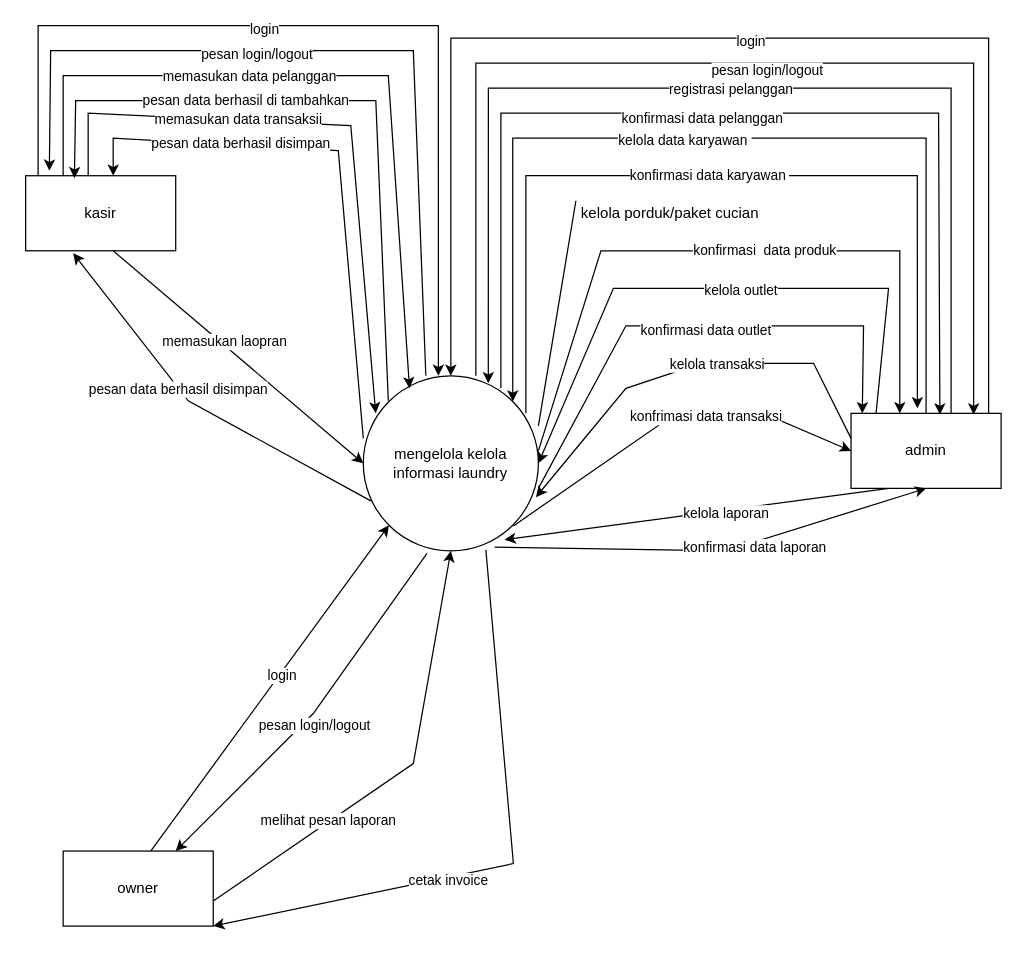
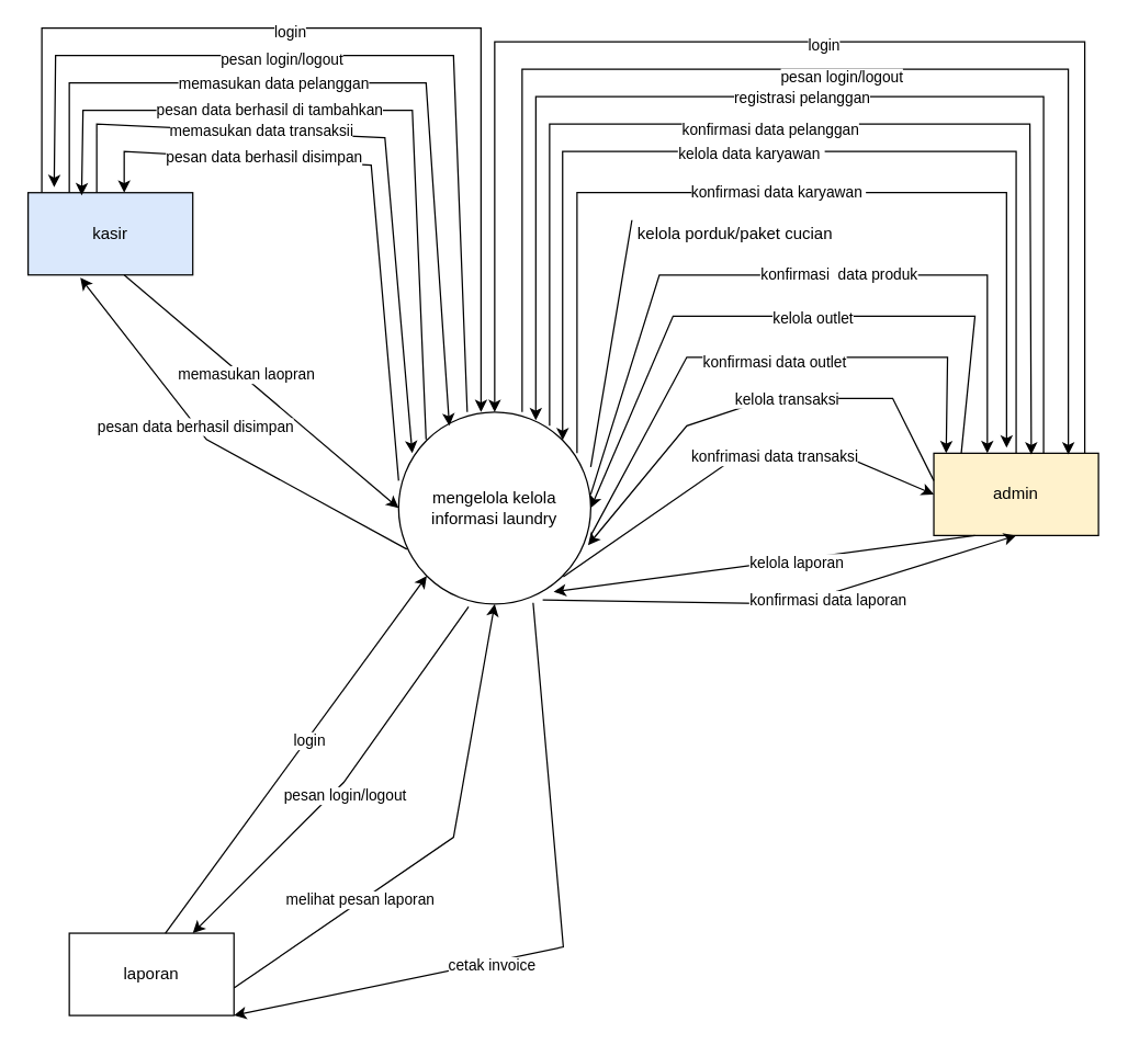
  <mxCell id="0" />
  <mxCell id="1" parent="0" />
  <mxCell id="2" value="mengelola kelola informasi laundry" style="ellipse;whiteSpace=wrap;html=1;aspect=fixed;" vertex="1" parent="1"><mxGeometry x="290" y="300" width="140" height="140" as="geometry" /></mxCell>
  <mxCell id="3" style="edgeStyle=orthogonalEdgeStyle;rounded=0;orthogonalLoop=1;jettySize=auto;html=1;entryX=0.5;entryY=0;entryDx=0;entryDy=0;" edge="1" parent="1" target="2"><mxGeometry relative="1" as="geometry"><mxPoint x="790" y="330" as="sourcePoint" /><Array as="points"><mxPoint x="790" y="30" /><mxPoint x="360" y="30" /></Array></mxGeometry></mxCell>
  <mxCell id="4" value="login" style="edgeLabel;html=1;align=center;verticalAlign=middle;resizable=0;points=[];" vertex="1" connectable="0" parent="3"><mxGeometry x="-0.018" y="2" relative="1" as="geometry"><mxPoint as="offset" /></mxGeometry></mxCell>
  <mxCell id="5" style="edgeStyle=orthogonalEdgeStyle;rounded=0;orthogonalLoop=1;jettySize=auto;html=1;exitX=0.5;exitY=0;exitDx=0;exitDy=0;entryX=1;entryY=0;entryDx=0;entryDy=0;" edge="1" parent="1" source="7" target="2"><mxGeometry relative="1" as="geometry"><Array as="points"><mxPoint x="740" y="110" /><mxPoint x="410" y="110" /></Array></mxGeometry></mxCell>
  <mxCell id="6" value="kelola data karyawan&amp;nbsp;" style="edgeLabel;html=1;align=center;verticalAlign=middle;resizable=0;points=[];" vertex="1" connectable="0" parent="5"><mxGeometry x="0.088" y="1" relative="1" as="geometry"><mxPoint as="offset" /></mxGeometry></mxCell>
- <mxCell id="7" value="admin" style="rounded=0;whiteSpace=wrap;html=1;" vertex="1" parent="1"><mxGeometry x="680" y="330" width="120" height="60" as="geometry" /></mxCell>
- <mxCell id="8" value="kasir" style="rounded=0;whiteSpace=wrap;html=1;" vertex="1" parent="1"><mxGeometry x="20" y="140" width="120" height="60" as="geometry" /></mxCell>
- <mxCell id="9" value="owner" style="rounded=0;whiteSpace=wrap;html=1;" vertex="1" parent="1"><mxGeometry x="50" y="680" width="120" height="60" as="geometry" /></mxCell>
+ <mxCell id="7" value="admin" style="rounded=0;whiteSpace=wrap;html=1;fillColor=#fff2cc;" vertex="1" parent="1"><mxGeometry x="680" y="330" width="120" height="60" as="geometry" /></mxCell>
+ <mxCell id="8" value="kasir" style="rounded=0;whiteSpace=wrap;html=1;fillColor=#dae8fc;" vertex="1" parent="1"><mxGeometry x="20" y="140" width="120" height="60" as="geometry" /></mxCell>
+ <mxCell id="9" value="laporan" style="rounded=0;whiteSpace=wrap;html=1;" vertex="1" parent="1"><mxGeometry x="50" y="680" width="120" height="60" as="geometry" /></mxCell>
  <mxCell id="10" value="" style="endArrow=classic;html=1;rounded=0;entryX=0.817;entryY=0.017;entryDx=0;entryDy=0;entryPerimeter=0;" edge="1" parent="1" target="7"><mxGeometry width="50" height="50" relative="1" as="geometry"><mxPoint x="380" y="300" as="sourcePoint" /><mxPoint x="430" y="250" as="targetPoint" /><Array as="points"><mxPoint x="380" y="50" /><mxPoint x="600" y="50" /><mxPoint x="778" y="50" /></Array></mxGeometry></mxCell>
  <mxCell id="11" value="pesan login/logout" style="edgeLabel;html=1;align=center;verticalAlign=middle;resizable=0;points=[];" vertex="1" connectable="0" parent="10"><mxGeometry x="0.038" y="-5" relative="1" as="geometry"><mxPoint as="offset" /></mxGeometry></mxCell>
  <mxCell id="12" value="" style="endArrow=classic;html=1;rounded=0;entryX=0.714;entryY=0.043;entryDx=0;entryDy=0;entryPerimeter=0;" edge="1" parent="1" target="2"><mxGeometry width="50" height="50" relative="1" as="geometry"><mxPoint x="760" y="330" as="sourcePoint" /><mxPoint x="810" y="280" as="targetPoint" /><Array as="points"><mxPoint x="760" y="70" /><mxPoint x="570" y="70" /><mxPoint x="390" y="70" /></Array></mxGeometry></mxCell>
  <mxCell id="13" value="registrasi pelanggan" style="edgeLabel;html=1;align=center;verticalAlign=middle;resizable=0;points=[];" vertex="1" connectable="0" parent="12"><mxGeometry x="0.009" relative="1" as="geometry"><mxPoint as="offset" /></mxGeometry></mxCell>
  <mxCell id="14" value="" style="endArrow=classic;html=1;rounded=0;entryX=0.592;entryY=0.017;entryDx=0;entryDy=0;entryPerimeter=0;" edge="1" parent="1" target="7"><mxGeometry width="50" height="50" relative="1" as="geometry"><mxPoint x="400" y="310" as="sourcePoint" /><mxPoint x="450" y="260" as="targetPoint" /><Array as="points"><mxPoint x="400" y="90" /><mxPoint x="540" y="90" /><mxPoint x="750" y="90" /></Array></mxGeometry></mxCell>
  <mxCell id="15" value="konfirmasi data pelanggan" style="edgeLabel;html=1;align=center;verticalAlign=middle;resizable=0;points=[];" vertex="1" connectable="0" parent="14"><mxGeometry x="-0.063" y="-3" relative="1" as="geometry"><mxPoint as="offset" /></mxGeometry></mxCell>
  <mxCell id="16" value="" style="endArrow=classic;html=1;rounded=0;entryX=0.442;entryY=-0.067;entryDx=0;entryDy=0;entryPerimeter=0;" edge="1" parent="1" target="7"><mxGeometry width="50" height="50" relative="1" as="geometry"><mxPoint x="420" y="330" as="sourcePoint" /><mxPoint x="470" y="280" as="targetPoint" /><Array as="points"><mxPoint x="420" y="140" /><mxPoint x="580" y="140" /><mxPoint x="733" y="140" /></Array></mxGeometry></mxCell>
  <mxCell id="17" value="konfirmasi data karyawan&amp;nbsp;" style="edgeLabel;html=1;align=center;verticalAlign=middle;resizable=0;points=[];" vertex="1" connectable="0" parent="16"><mxGeometry x="-0.025" y="1" relative="1" as="geometry"><mxPoint as="offset" /></mxGeometry></mxCell>
  <mxCell id="18" value="" style="endArrow=none;html=1;rounded=0;" edge="1" parent="1"><mxGeometry width="50" height="50" relative="1" as="geometry"><mxPoint x="430" y="340" as="sourcePoint" /><mxPoint x="460" y="160" as="targetPoint" /></mxGeometry></mxCell>
  <mxCell id="19" value="kelola porduk/paket cucian" style="text;html=1;align=center;verticalAlign=middle;resizable=0;points=[];autosize=1;strokeColor=none;fillColor=none;" vertex="1" parent="1"><mxGeometry x="450" y="155" width="170" height="30" as="geometry" /></mxCell>
  <mxCell id="20" value="" style="endArrow=classic;html=1;rounded=0;entryX=0.325;entryY=0;entryDx=0;entryDy=0;entryPerimeter=0;" edge="1" parent="1" target="7"><mxGeometry width="50" height="50" relative="1" as="geometry"><mxPoint x="430" y="360" as="sourcePoint" /><mxPoint x="480" y="310" as="targetPoint" /><Array as="points"><mxPoint x="480" y="200" /><mxPoint x="719" y="200" /></Array></mxGeometry></mxCell>
  <mxCell id="21" value="konfirmasi&amp;nbsp; data produk" style="edgeLabel;html=1;align=center;verticalAlign=middle;resizable=0;points=[];" vertex="1" connectable="0" parent="20"><mxGeometry x="0.109" y="1" relative="1" as="geometry"><mxPoint as="offset" /></mxGeometry></mxCell>
  <mxCell id="22" value="" style="endArrow=classic;html=1;rounded=0;entryX=1;entryY=0.5;entryDx=0;entryDy=0;" edge="1" parent="1" target="2"><mxGeometry width="50" height="50" relative="1" as="geometry"><mxPoint x="700" y="330" as="sourcePoint" /><mxPoint x="750" y="280" as="targetPoint" /><Array as="points"><mxPoint x="710" y="230" /><mxPoint x="580" y="230" /><mxPoint x="490" y="230" /></Array></mxGeometry></mxCell>
  <mxCell id="23" value="kelola outlet" style="edgeLabel;html=1;align=center;verticalAlign=middle;resizable=0;points=[];" vertex="1" connectable="0" parent="22"><mxGeometry x="-0.071" y="1" relative="1" as="geometry"><mxPoint x="1" as="offset" /></mxGeometry></mxCell>
  <mxCell id="24" value="" style="endArrow=classic;html=1;rounded=0;entryX=0.075;entryY=0;entryDx=0;entryDy=0;entryPerimeter=0;" edge="1" parent="1" target="7"><mxGeometry width="50" height="50" relative="1" as="geometry"><mxPoint x="430" y="390" as="sourcePoint" /><mxPoint x="480" y="340" as="targetPoint" /><Array as="points"><mxPoint x="500" y="260" /><mxPoint x="590" y="260" /><mxPoint x="690" y="260" /></Array></mxGeometry></mxCell>
  <mxCell id="25" value="konfirmasi data outlet" style="edgeLabel;html=1;align=center;verticalAlign=middle;resizable=0;points=[];" vertex="1" connectable="0" parent="24"><mxGeometry x="0.034" y="-3" relative="1" as="geometry"><mxPoint as="offset" /></mxGeometry></mxCell>
  <mxCell id="26" value="" style="endArrow=classic;html=1;rounded=0;entryX=0.986;entryY=0.693;entryDx=0;entryDy=0;entryPerimeter=0;" edge="1" parent="1" target="2"><mxGeometry width="50" height="50" relative="1" as="geometry"><mxPoint x="680" y="350" as="sourcePoint" /><mxPoint x="730" y="300" as="targetPoint" /><Array as="points"><mxPoint x="650" y="290" /><mxPoint x="560" y="290" /><mxPoint x="500" y="310" /></Array></mxGeometry></mxCell>
  <mxCell id="27" value="kelola transaksi" style="edgeLabel;html=1;align=center;verticalAlign=middle;resizable=0;points=[];" vertex="1" connectable="0" parent="26"><mxGeometry x="-0.129" relative="1" as="geometry"><mxPoint as="offset" /></mxGeometry></mxCell>
  <mxCell id="28" value="" style="endArrow=classic;html=1;rounded=0;entryX=0;entryY=0.5;entryDx=0;entryDy=0;" edge="1" parent="1" target="7"><mxGeometry width="50" height="50" relative="1" as="geometry"><mxPoint x="410" y="420" as="sourcePoint" /><mxPoint x="460" y="370" as="targetPoint" /><Array as="points"><mxPoint x="540" y="330" /><mxPoint x="610" y="330" /></Array></mxGeometry></mxCell>
  <mxCell id="29" value="konfrimasi data transaksi" style="edgeLabel;html=1;align=center;verticalAlign=middle;resizable=0;points=[];" vertex="1" connectable="0" parent="28"><mxGeometry x="0.197" y="-2" relative="1" as="geometry"><mxPoint as="offset" /></mxGeometry></mxCell>
  <mxCell id="30" value="" style="endArrow=classic;html=1;rounded=0;exitX=0.25;exitY=1;exitDx=0;exitDy=0;entryX=0.807;entryY=0.936;entryDx=0;entryDy=0;entryPerimeter=0;" edge="1" parent="1" source="7" target="2"><mxGeometry width="50" height="50" relative="1" as="geometry"><mxPoint x="650" y="460" as="sourcePoint" /><mxPoint x="700" y="410" as="targetPoint" /></mxGeometry></mxCell>
  <mxCell id="31" value="kelola laporan" style="edgeLabel;html=1;align=center;verticalAlign=middle;resizable=0;points=[];" vertex="1" connectable="0" parent="30"><mxGeometry x="-0.145" y="1" relative="1" as="geometry"><mxPoint y="1" as="offset" /></mxGeometry></mxCell>
  <mxCell id="32" value="" style="endArrow=classic;html=1;rounded=0;exitX=0.75;exitY=0.979;exitDx=0;exitDy=0;exitPerimeter=0;entryX=0.5;entryY=1;entryDx=0;entryDy=0;" edge="1" parent="1" source="2" target="7"><mxGeometry width="50" height="50" relative="1" as="geometry"><mxPoint x="420" y="500" as="sourcePoint" /><mxPoint x="470" y="450" as="targetPoint" /><Array as="points"><mxPoint x="580" y="440" /></Array></mxGeometry></mxCell>
  <mxCell id="33" value="konfirmasi data laporan" style="edgeLabel;html=1;align=center;verticalAlign=middle;resizable=0;points=[];" vertex="1" connectable="0" parent="32"><mxGeometry x="0.181" y="-3" relative="1" as="geometry"><mxPoint as="offset" /></mxGeometry></mxCell>
  <mxCell id="34" value="" style="endArrow=classic;html=1;rounded=0;exitX=0.083;exitY=0;exitDx=0;exitDy=0;exitPerimeter=0;entryX=0.429;entryY=0;entryDx=0;entryDy=0;entryPerimeter=0;" edge="1" parent="1" source="8" target="2"><mxGeometry width="50" height="50" relative="1" as="geometry"><mxPoint x="40" y="130" as="sourcePoint" /><mxPoint x="90" y="80" as="targetPoint" /><Array as="points"><mxPoint x="30" y="20" /><mxPoint x="350" y="20" /></Array></mxGeometry></mxCell>
  <mxCell id="35" value="login" style="edgeLabel;html=1;align=center;verticalAlign=middle;resizable=0;points=[];" vertex="1" connectable="0" parent="34"><mxGeometry x="-0.164" y="-2" relative="1" as="geometry"><mxPoint as="offset" /></mxGeometry></mxCell>
  <mxCell id="36" value="" style="endArrow=classic;html=1;rounded=0;entryX=0.264;entryY=0.071;entryDx=0;entryDy=0;entryPerimeter=0;" edge="1" parent="1" target="2"><mxGeometry width="50" height="50" relative="1" as="geometry"><mxPoint x="50" y="140" as="sourcePoint" /><mxPoint x="100" y="90" as="targetPoint" /><Array as="points"><mxPoint x="50" y="60" /><mxPoint x="310" y="60" /></Array></mxGeometry></mxCell>
  <mxCell id="37" value="memasukan data pelanggan" style="edgeLabel;html=1;align=center;verticalAlign=middle;resizable=0;points=[];" vertex="1" connectable="0" parent="36"><mxGeometry x="-0.228" relative="1" as="geometry"><mxPoint as="offset" /></mxGeometry></mxCell>
  <mxCell id="38" value="" style="endArrow=classic;html=1;rounded=0;entryX=0.071;entryY=0.214;entryDx=0;entryDy=0;entryPerimeter=0;" edge="1" parent="1" target="2"><mxGeometry width="50" height="50" relative="1" as="geometry"><mxPoint x="70" y="140" as="sourcePoint" /><mxPoint x="120" y="90" as="targetPoint" /><Array as="points"><mxPoint x="70" y="90" /><mxPoint x="280" y="100" /></Array></mxGeometry></mxCell>
  <mxCell id="39" value="memasukan data transaksii" style="edgeLabel;html=1;align=center;verticalAlign=middle;resizable=0;points=[];" vertex="1" connectable="0" parent="38"><mxGeometry x="-0.307" y="1" relative="1" as="geometry"><mxPoint as="offset" /></mxGeometry></mxCell>
  <mxCell id="40" value="" style="endArrow=classic;html=1;rounded=0;entryX=0.158;entryY=-0.067;entryDx=0;entryDy=0;entryPerimeter=0;" edge="1" parent="1" target="8"><mxGeometry width="50" height="50" relative="1" as="geometry"><mxPoint x="340" y="300" as="sourcePoint" /><mxPoint x="390" y="250" as="targetPoint" /><Array as="points"><mxPoint x="330" y="40" /><mxPoint x="40" y="40" /></Array></mxGeometry></mxCell>
  <mxCell id="41" value="pesan login/logout" style="edgeLabel;html=1;align=center;verticalAlign=middle;resizable=0;points=[];" vertex="1" connectable="0" parent="40"><mxGeometry x="0.195" y="2" relative="1" as="geometry"><mxPoint as="offset" /></mxGeometry></mxCell>
  <mxCell id="42" value="" style="endArrow=classic;html=1;rounded=0;entryX=0.325;entryY=0.033;entryDx=0;entryDy=0;entryPerimeter=0;" edge="1" parent="1" target="8"><mxGeometry width="50" height="50" relative="1" as="geometry"><mxPoint x="310" y="320" as="sourcePoint" /><mxPoint x="360" y="270" as="targetPoint" /><Array as="points"><mxPoint x="300" y="80" /><mxPoint x="60" y="80" /></Array></mxGeometry></mxCell>
  <mxCell id="43" value="pesan data berhasil di tambahkan" style="edgeLabel;html=1;align=center;verticalAlign=middle;resizable=0;points=[];" vertex="1" connectable="0" parent="42"><mxGeometry x="0.273" y="-1" relative="1" as="geometry"><mxPoint as="offset" /></mxGeometry></mxCell>
  <mxCell id="44" value="" style="endArrow=classic;html=1;rounded=0;" edge="1" parent="1"><mxGeometry width="50" height="50" relative="1" as="geometry"><mxPoint x="290" y="350" as="sourcePoint" /><mxPoint x="90" y="140" as="targetPoint" /><Array as="points"><mxPoint x="270" y="120" /><mxPoint x="90" y="110" /></Array></mxGeometry></mxCell>
  <mxCell id="45" value="pesan data berhasil disimpan" style="edgeLabel;html=1;align=center;verticalAlign=middle;resizable=0;points=[];" vertex="1" connectable="0" parent="44"><mxGeometry x="0.406" y="-2" relative="1" as="geometry"><mxPoint as="offset" /></mxGeometry></mxCell>
  <mxCell id="46" value="" style="endArrow=classic;html=1;rounded=0;exitX=0.583;exitY=1;exitDx=0;exitDy=0;exitPerimeter=0;entryX=0;entryY=0.5;entryDx=0;entryDy=0;" edge="1" parent="1" source="8" target="2"><mxGeometry width="50" height="50" relative="1" as="geometry"><mxPoint x="150" y="300" as="sourcePoint" /><mxPoint x="200" y="250" as="targetPoint" /></mxGeometry></mxCell>
  <mxCell id="47" value="memasukan laopran" style="edgeLabel;html=1;align=center;verticalAlign=middle;resizable=0;points=[];" vertex="1" connectable="0" parent="46"><mxGeometry x="-0.123" y="2" relative="1" as="geometry"><mxPoint as="offset" /></mxGeometry></mxCell>
  <mxCell id="48" value="" style="endArrow=classic;html=1;rounded=0;exitX=0.043;exitY=0.714;exitDx=0;exitDy=0;exitPerimeter=0;entryX=0.317;entryY=1.033;entryDx=0;entryDy=0;entryPerimeter=0;" edge="1" parent="1" source="2" target="8"><mxGeometry width="50" height="50" relative="1" as="geometry"><mxPoint x="100" y="360" as="sourcePoint" /><mxPoint x="150" y="310" as="targetPoint" /><Array as="points"><mxPoint x="150" y="320" /></Array></mxGeometry></mxCell>
  <mxCell id="49" value="pesan data berhasil disimpan" style="edgeLabel;html=1;align=center;verticalAlign=middle;resizable=0;points=[];" vertex="1" connectable="0" parent="48"><mxGeometry x="0.142" y="2" relative="1" as="geometry"><mxPoint x="1" as="offset" /></mxGeometry></mxCell>
  <mxCell id="50" value="" style="endArrow=classic;html=1;rounded=0;entryX=0;entryY=1;entryDx=0;entryDy=0;" edge="1" parent="1" target="2"><mxGeometry width="50" height="50" relative="1" as="geometry"><mxPoint x="120" y="680" as="sourcePoint" /><mxPoint x="170" y="630" as="targetPoint" /></mxGeometry></mxCell>
  <mxCell id="51" value="login" style="edgeLabel;html=1;align=center;verticalAlign=middle;resizable=0;points=[];" vertex="1" connectable="0" parent="50"><mxGeometry x="0.086" y="-1" relative="1" as="geometry"><mxPoint as="offset" /></mxGeometry></mxCell>
  <mxCell id="52" value="" style="endArrow=classic;html=1;rounded=0;entryX=0.75;entryY=0;entryDx=0;entryDy=0;exitX=0.364;exitY=1.014;exitDx=0;exitDy=0;exitPerimeter=0;" edge="1" parent="1" source="2" target="9"><mxGeometry width="50" height="50" relative="1" as="geometry"><mxPoint x="260" y="540" as="sourcePoint" /><mxPoint x="310" y="490" as="targetPoint" /><Array as="points"><mxPoint x="250" y="570" /></Array></mxGeometry></mxCell>
  <mxCell id="53" value="pesan login/logout" style="edgeLabel;html=1;align=center;verticalAlign=middle;resizable=0;points=[];" vertex="1" connectable="0" parent="52"><mxGeometry x="0.1" y="-2" relative="1" as="geometry"><mxPoint x="12" as="offset" /></mxGeometry></mxCell>
  <mxCell id="54" value="" style="endArrow=classic;html=1;rounded=0;entryX=0.5;entryY=1;entryDx=0;entryDy=0;" edge="1" parent="1" target="2"><mxGeometry width="50" height="50" relative="1" as="geometry"><mxPoint x="170" y="720" as="sourcePoint" /><mxPoint x="360" y="450" as="targetPoint" /><Array as="points"><mxPoint x="330" y="610" /></Array></mxGeometry></mxCell>
  <mxCell id="55" value="melihat pesan laporan" style="edgeLabel;html=1;align=center;verticalAlign=middle;resizable=0;points=[];" vertex="1" connectable="0" parent="54"><mxGeometry x="-0.389" y="1" relative="1" as="geometry"><mxPoint as="offset" /></mxGeometry></mxCell>
  <mxCell id="56" value="" style="endArrow=classic;html=1;rounded=0;entryX=1;entryY=1;entryDx=0;entryDy=0;exitX=0.7;exitY=0.993;exitDx=0;exitDy=0;exitPerimeter=0;" edge="1" parent="1" source="2" target="9"><mxGeometry width="50" height="50" relative="1" as="geometry"><mxPoint x="370" y="600" as="sourcePoint" /><mxPoint x="420" y="550" as="targetPoint" /><Array as="points"><mxPoint x="410" y="690" /></Array></mxGeometry></mxCell>
  <mxCell id="57" value="cetak invoice" style="edgeLabel;html=1;align=center;verticalAlign=middle;resizable=0;points=[];" vertex="1" connectable="0" parent="56"><mxGeometry x="0.23" y="3" relative="1" as="geometry"><mxPoint as="offset" /></mxGeometry></mxCell>
